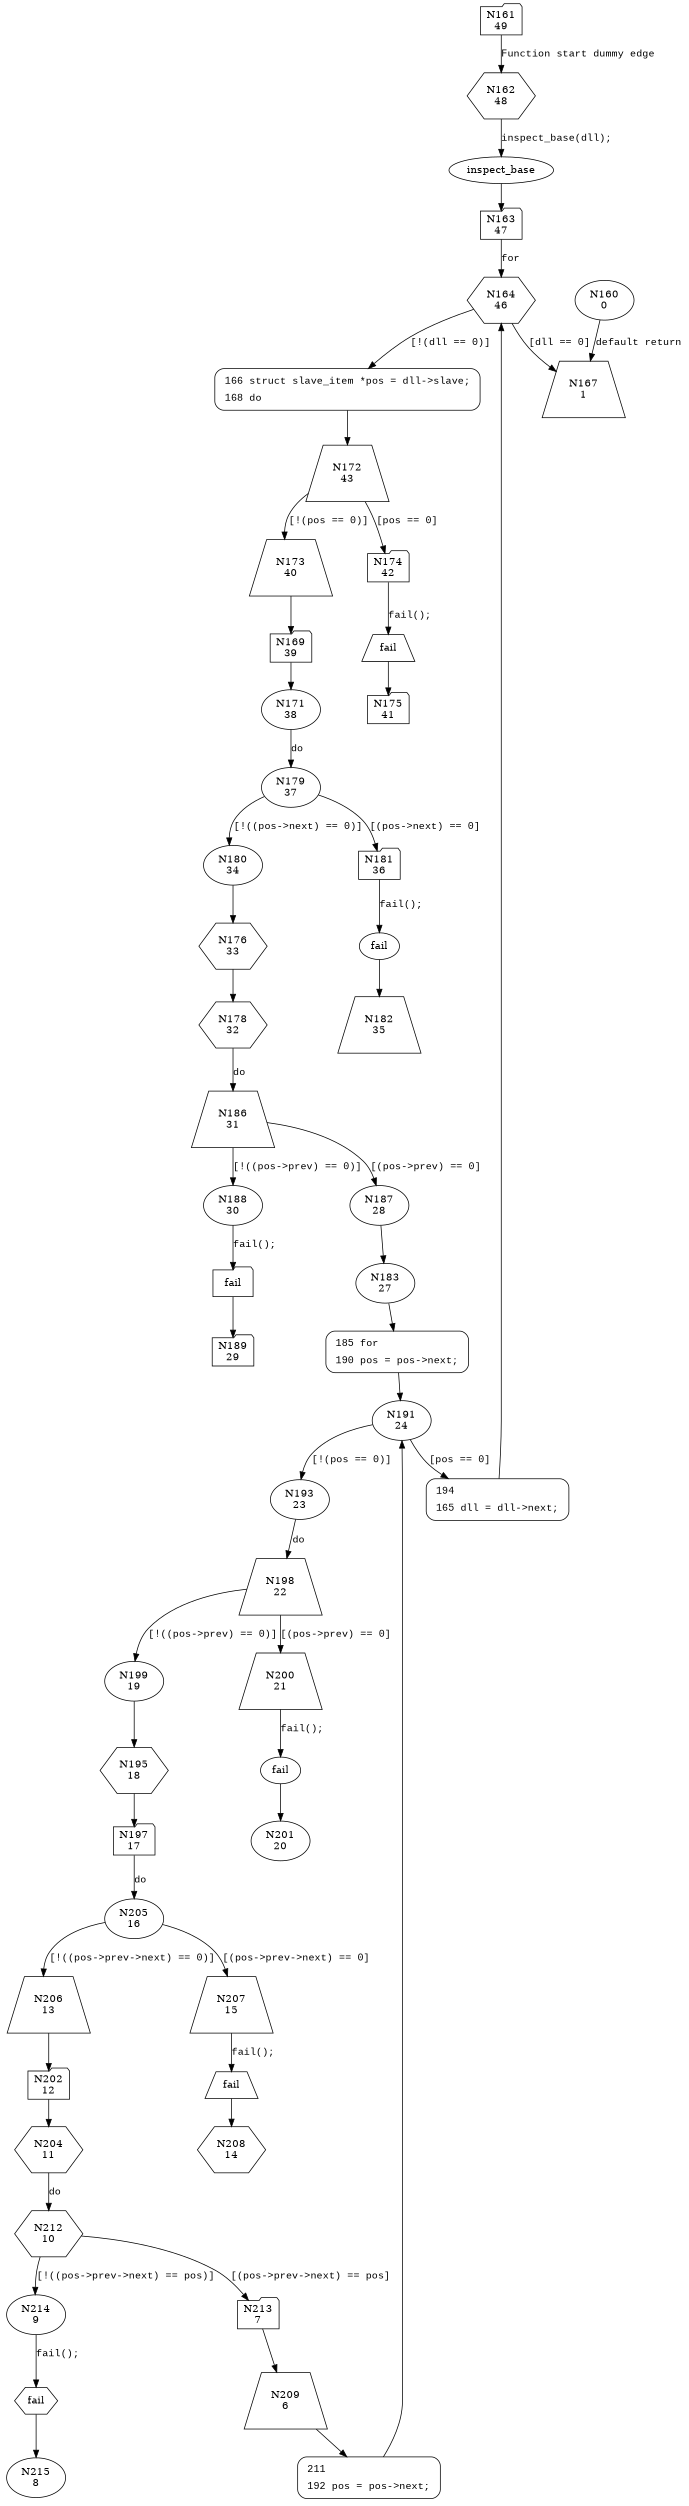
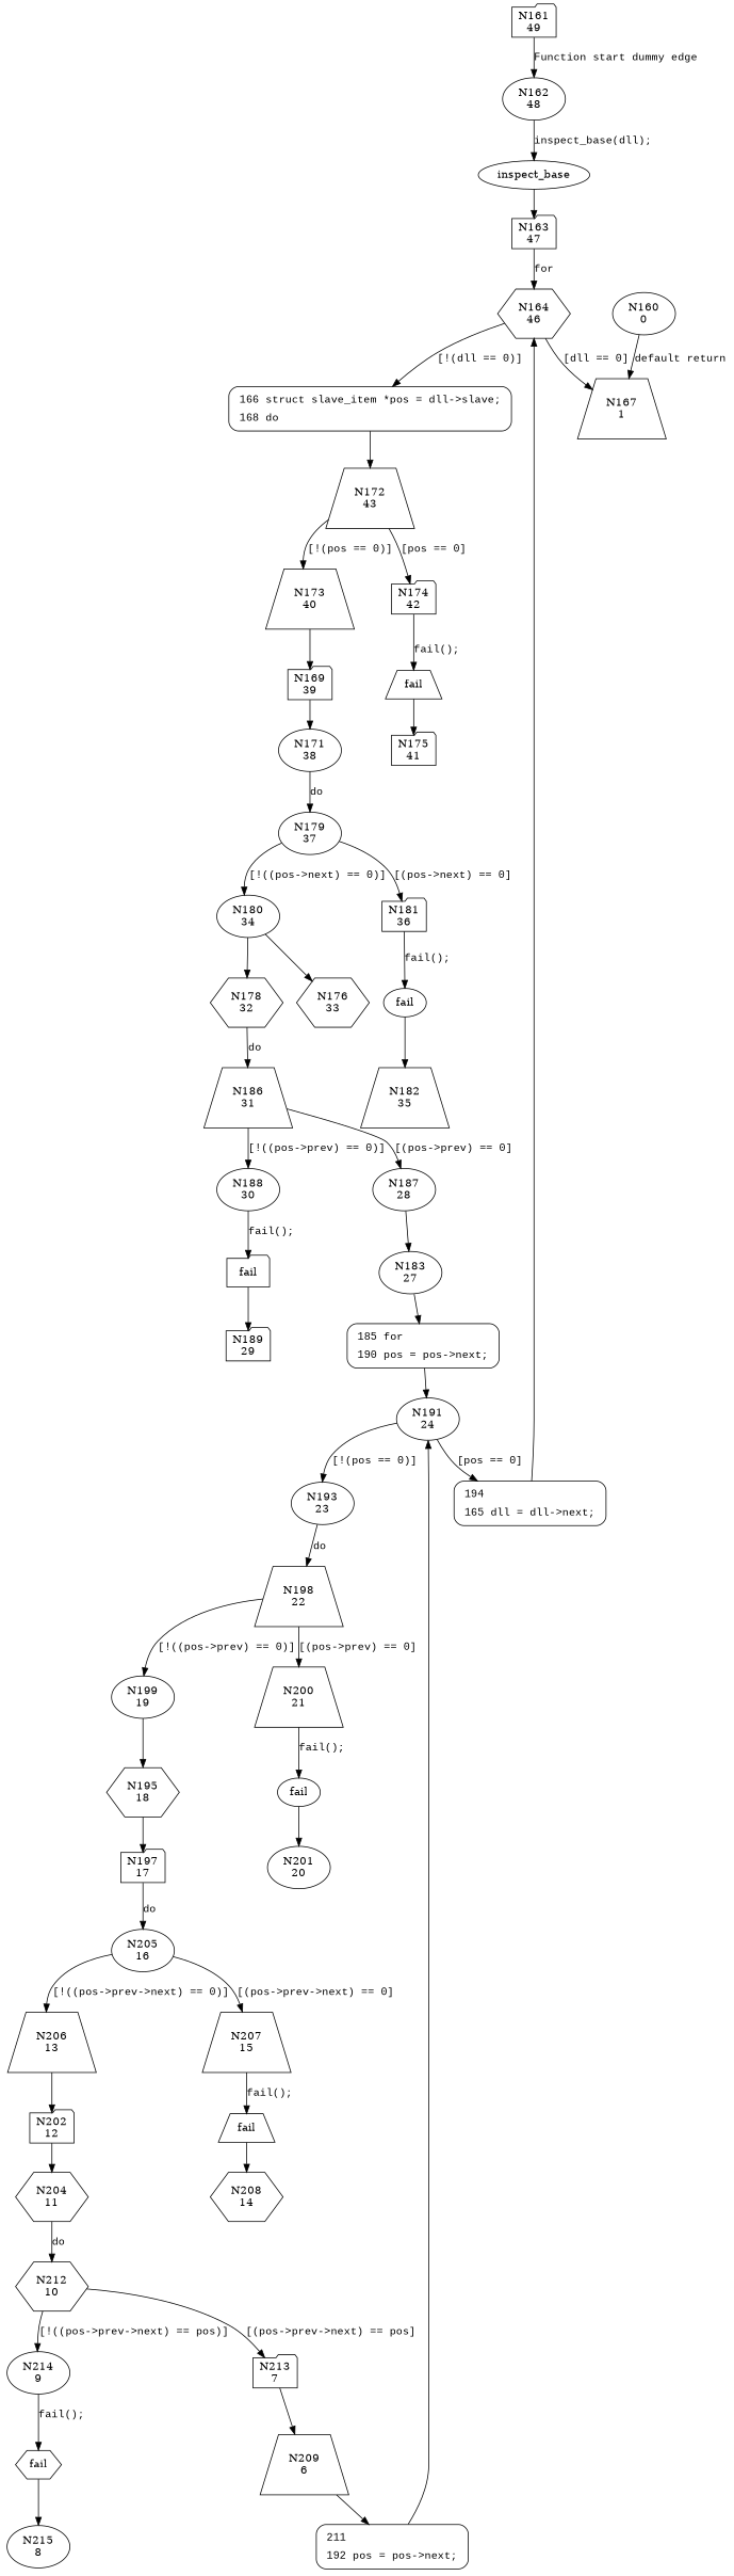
  digraph {
    node [shape=ellipse]
    edge [fontname="Courier New"]
    n1 [label="N161\n49" shape=folder]
-   n2 [label="N162\n48" shape=hexagon]
+   n2 [label="N162\n48"]
    n3 [label=inspect_base]
    n4 [label="N163\n47" shape=folder]
    n5 [label="N164\n46" shape=hexagon]
    n6 [label="N167\n1" shape=trapezium]
    n7 [fillcolor=white fontname="Courier New" label=<<table border="0" cellborder="0" cellpadding="3" bgcolor="white"><tr><td align="right">166</td><td align="left">struct slave_item *pos = dll-&gt;slave;</td></tr><tr><td align="right">168</td><td align="left">do</td></tr></table>> penwidth=1 shape=Mrecord style="filled,bold"]
    n8 [label="N172\n43" shape=trapezium]
    n9 [label="N160\n0"]
    n10 [label="N174\n42" shape=folder]
    n11 [label="N173\n40" shape=trapezium]
    n12 [label=fail shape=trapezium]
    n13 [label="N169\n39" shape=folder]
    n14 [label="N175\n41" shape=folder]
    n15 [label="N171\n38"]
    n16 [label="N179\n37"]
    n17 [label="N181\n36" shape=folder]
    n18 [label="N180\n34"]
    n19 [label=fail]
    n20 [label="N176\n33" shape=hexagon]
    n21 [label="N182\n35" shape=trapezium]
    n22 [label="N178\n32" shape=hexagon]
    n23 [label="N186\n31" shape=trapezium]
    n24 [label="N187\n28"]
    n25 [label="N188\n30"]
    n26 [label="N183\n27"]
    n27 [label=fail shape=folder]
    n28 [fillcolor=white fontname="Courier New" label=<<table border="0" cellborder="0" cellpadding="3" bgcolor="white"><tr><td align="right">185</td><td align="left">for</td></tr><tr><td align="right">190</td><td align="left">pos = pos-&gt;next;</td></tr></table>> penwidth=1 shape=Mrecord style="filled,bold"]
    n29 [label="N189\n29" shape=folder]
    n30 [label="N191\n24"]
    n31 [fillcolor=white fontname="Courier New" label=<<table border="0" cellborder="0" cellpadding="3" bgcolor="white"><tr><td align="right">194</td><td align="left"></td></tr><tr><td align="right">165</td><td align="left">dll = dll-&gt;next;</td></tr></table>> penwidth=1 shape=Mrecord style="filled,bold"]
    n32 [label="N193\n23"]
    n33 [label="N198\n22" shape=trapezium]
    n34 [label="N200\n21" shape=trapezium]
    n35 [label="N199\n19"]
    n36 [label=fail]
    n37 [label="N195\n18" shape=hexagon]
    n38 [label="N201\n20"]
    n39 [label="N197\n17" shape=folder]
    n40 [label="N205\n16"]
    n41 [label="N207\n15" shape=trapezium]
    n42 [label="N206\n13" shape=trapezium]
    n43 [label=fail shape=trapezium]
    n44 [label="N202\n12" shape=folder]
    n45 [label="N208\n14" shape=hexagon]
    n46 [label="N204\n11" shape=hexagon]
    n47 [label="N212\n10" shape=hexagon]
    n48 [label="N213\n7" shape=folder]
    n49 [label="N214\n9"]
    n50 [label="N209\n6" shape=trapezium]
    n51 [label=fail shape=hexagon]
    n52 [fillcolor=white fontname="Courier New" label=<<table border="0" cellborder="0" cellpadding="3" bgcolor="white"><tr><td align="right">211</td><td align="left"></td></tr><tr><td align="right">192</td><td align="left">pos = pos-&gt;next;</td></tr></table>> penwidth=1 shape=Mrecord style="filled,bold"]
    n53 [label="N215\n8"]
    n1 -> n2 [label="Function start dummy edge"]
    n2 -> n3 [label="inspect_base(dll);"]
    n3 -> n4
    n4 -> n5 [label=for]
    n5 -> n6 [label="[dll == 0]"]
    n5 -> n7 [label="[!(dll == 0)]"]
    n7 -> n8 [fontname=""]
    n8 -> n10 [label="[pos == 0]"]
    n8 -> n11 [label="[!(pos == 0)]"]
    n9 -> n6 [label="default return"]
    n10 -> n12 [label="fail();"]
    n11 -> n13
    n12 -> n14
    n13 -> n15
    n15 -> n16 [label=do]
    n16 -> n17 [label="[(pos->next) == 0]"]
    n16 -> n18 [label="[!((pos->next) == 0)]"]
    n17 -> n19 [label="fail();"]
    n18 -> n20
    n19 -> n21
-   n20 -> n22
+   n18 -> n22
    n22 -> n23 [label=do]
    n23 -> n24 [label="[(pos->prev) == 0]"]
    n23 -> n25 [label="[!((pos->prev) == 0)]"]
    n24 -> n26
    n25 -> n27 [label="fail();"]
    n26 -> n28
    n27 -> n29
    n28 -> n30 [fontname=""]
    n30 -> n31 [label="[pos == 0]"]
    n30 -> n32 [label="[!(pos == 0)]"]
    n31 -> n5 [fontname=""]
    n32 -> n33 [label=do]
    n33 -> n34 [label="[(pos->prev) == 0]"]
    n33 -> n35 [label="[!((pos->prev) == 0)]"]
    n34 -> n36 [label="fail();"]
    n35 -> n37
    n36 -> n38
    n37 -> n39
    n39 -> n40 [label=do]
    n40 -> n41 [label="[(pos->prev->next) == 0]"]
    n40 -> n42 [label="[!((pos->prev->next) == 0)]"]
    n41 -> n43 [label="fail();"]
    n42 -> n44
    n43 -> n45
    n44 -> n46
    n46 -> n47 [label=do]
    n47 -> n48 [label="[(pos->prev->next) == pos]"]
    n47 -> n49 [label="[!((pos->prev->next) == pos)]"]
    n48 -> n50
    n49 -> n51 [label="fail();"]
    n50 -> n52
    n51 -> n53
    n52 -> n30 [fontname=""]
  }
